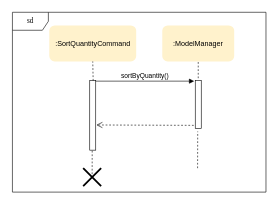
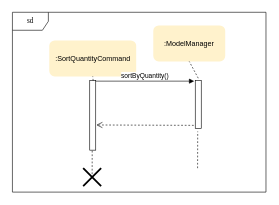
  <mxCell id="0" />
  <mxCell id="1" parent="0" />
  <mxCell id="2" value="sd" style="shape=umlFrame;whiteSpace=wrap;html=1;rounded=1;shadow=0;comic=0;labelBackgroundColor=none;strokeWidth=1;fontFamily=Verdana;fontSize=12;align=center;" parent="1" vertex="1"><mxGeometry x="20" y="20" width="423" height="300" as="geometry" /></mxCell>
- <mxCell id="3" value=":SortQuantityCommand" style="rounded=1;whiteSpace=wrap;html=1;fillColor=#fff2cc;strokeColor=none;" vertex="1" parent="1"><mxGeometry x="81.5" y="42" width="145" height="60" as="geometry" /></mxCell>
- <mxCell id="4" value=":ModelManager" style="rounded=1;whiteSpace=wrap;html=1;fillColor=#fff2cc;strokeColor=none;" vertex="1" parent="1"><mxGeometry x="270" y="42" width="120" height="60" as="geometry" /></mxCell>
+ <mxCell id="3" value=":SortQuantityCommand" style="rounded=1;whiteSpace=wrap;html=1;fillColor=#fff2cc;strokeColor=none;" vertex="1" parent="1"><mxGeometry x="81.5" y="67" width="145" height="60" as="geometry" /></mxCell>
+ <mxCell id="4" value=":ModelManager" style="rounded=1;whiteSpace=wrap;html=1;fillColor=#fff2cc;strokeColor=none;" vertex="1" parent="1"><mxGeometry x="255" y="42" width="120" height="60" as="geometry" /></mxCell>
  <mxCell id="5" value="" style="html=1;points=[];perimeter=orthogonalPerimeter;" vertex="1" parent="1"><mxGeometry x="149" y="134" width="10" height="116" as="geometry" /></mxCell>
  <mxCell id="6" value="sortByQuantity()" style="html=1;verticalAlign=bottom;endArrow=block;entryX=-0.175;entryY=0.011;entryDx=0;entryDy=0;entryPerimeter=0;" edge="1" target="8" parent="1" source="5"><mxGeometry relative="1" as="geometry"><mxPoint x="219" y="134" as="sourcePoint" /></mxGeometry></mxCell>
  <mxCell id="7" value="" style="html=1;verticalAlign=bottom;endArrow=open;dashed=1;endSize=8;exitX=-0.253;exitY=0.933;exitDx=0;exitDy=0;exitPerimeter=0;" edge="1" source="8" parent="1"><mxGeometry relative="1" as="geometry"><mxPoint x="160" y="208" as="targetPoint" /></mxGeometry></mxCell>
  <mxCell id="8" value="" style="html=1;points=[];perimeter=orthogonalPerimeter;" vertex="1" parent="1"><mxGeometry x="325" y="134" width="10" height="80" as="geometry" /></mxCell>
  <mxCell id="9" value="" style="endArrow=none;dashed=1;html=1;entryX=0.5;entryY=1;entryDx=0;entryDy=0;exitX=0.571;exitY=0.001;exitDx=0;exitDy=0;exitPerimeter=0;" edge="1" parent="1" source="5" target="3"><mxGeometry width="50" height="50" relative="1" as="geometry"><mxPoint x="60" y="200" as="sourcePoint" /><mxPoint x="110" y="150" as="targetPoint" /></mxGeometry></mxCell>
  <mxCell id="10" value="" style="endArrow=none;dashed=1;html=1;entryX=0.5;entryY=1;entryDx=0;entryDy=0;" edge="1" parent="1" target="4"><mxGeometry width="50" height="50" relative="1" as="geometry"><mxPoint x="330" y="130" as="sourcePoint" /><mxPoint x="430" y="200" as="targetPoint" /></mxGeometry></mxCell>
  <mxCell id="11" value="" style="endArrow=none;dashed=1;html=1;entryX=0.61;entryY=1.06;entryDx=0;entryDy=0;entryPerimeter=0;exitX=0.735;exitY=0.867;exitDx=0;exitDy=0;exitPerimeter=0;" edge="1" parent="1"><mxGeometry width="50" height="50" relative="1" as="geometry"><mxPoint x="328.905" y="280.1" as="sourcePoint" /><mxPoint x="329.1" y="218.8" as="targetPoint" /></mxGeometry></mxCell>
  <mxCell id="12" value="" style="endArrow=none;dashed=1;html=1;entryX=0.61;entryY=1.06;entryDx=0;entryDy=0;entryPerimeter=0;" edge="1" parent="1"><mxGeometry width="50" height="50" relative="1" as="geometry"><mxPoint x="153" y="290" as="sourcePoint" /><mxPoint x="153.1" y="249.8" as="targetPoint" /></mxGeometry></mxCell>
  <mxCell id="13" value="" style="shape=umlDestroy;whiteSpace=wrap;html=1;strokeWidth=3;" vertex="1" parent="1"><mxGeometry x="138" y="280" width="30" height="30" as="geometry" /></mxCell>
